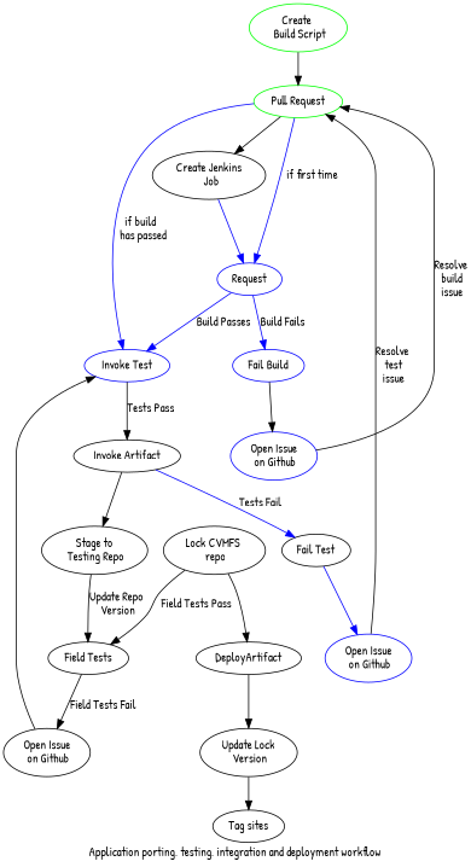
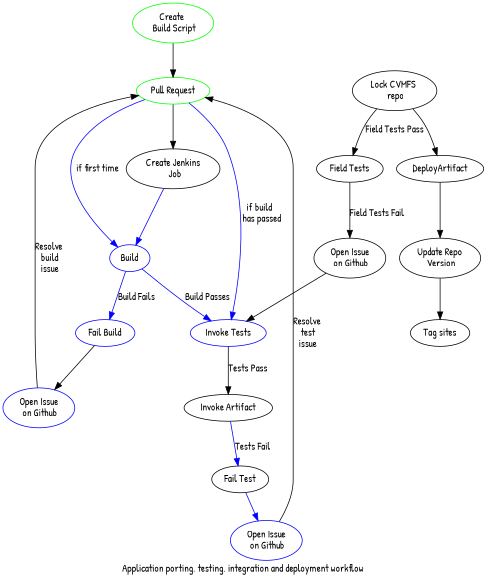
  digraph {
    fontname="Patrick Hand"
    label="Application porting, testing, integration and deployment workflow"
    node [color=black fontname="Patrick Hand"]
    edge [fontname="Patrick Hand"]
    n1 [color=green label="Create \n Build Script"]
    n2 [color=green label="Pull Request"]
    n3 [label="Create Jenkins\n  Job"]
-   n4 [color=blue label=Request]
-   n5 [color=blue label="Invoke Test"]
+   n4 [color=blue label=Build]
+   n5 [color=blue label="Invoke Tests"]
    n6 [color=blue label="Fail Build"]
    n7 [label="Invoke Artifact" color=""]
    n8 [color=blue label="Open Issue\n on Github"]
    n9 [label="Fail Test" color=""]
    n10 [color=blue label="Open Issue\n on Github"]
-   n11 [label="Stage to\n Testing Repo"]
    n12 [label="Field Tests"]
    n13 [label="Open Issue\n on Github"]
    n14 [label="Lock CVMFS \n repo"]
    DeployArtifact [color=""]
-   n16 [label="Update Lock\n Version"]
+   n16 [label="Update Repo\n Version"]
    n17 [label="Tag sites"]
    n1 -> n2 [color=black]
    n2 -> n3 [color=black]
    n2 -> n4 [color=blue label="if first time"]
    n2 -> n5 [color=blue label="if build \n has passed"]
    n3 -> n4 [color=blue]
    n4 -> n5 [color=blue label="Build Passes"]
    n4 -> n6 [color=blue label="Build Fails"]
    n5 -> n7 [color=black label="Tests Pass"]
    n6 -> n8 [color=black]
    n7 -> n9 [color=blue label="Tests Fail"]
-   n7 -> n11
    n8 -> n2 [color=black label="Resolve\n build\n issue"]
    n9 -> n10 [color=blue]
    n10 -> n2 [color=black label="Resolve\n test\n issue"]
-   n11 -> n12 [label="Update Repo\n Version"]
    n12 -> n13 [label="Field Tests Fail"]
    n13 -> n5
    n14 -> n12 [color=black label="Field Tests Pass"]
    n14 -> DeployArtifact
    DeployArtifact -> n16
    n16 -> n17
  }
